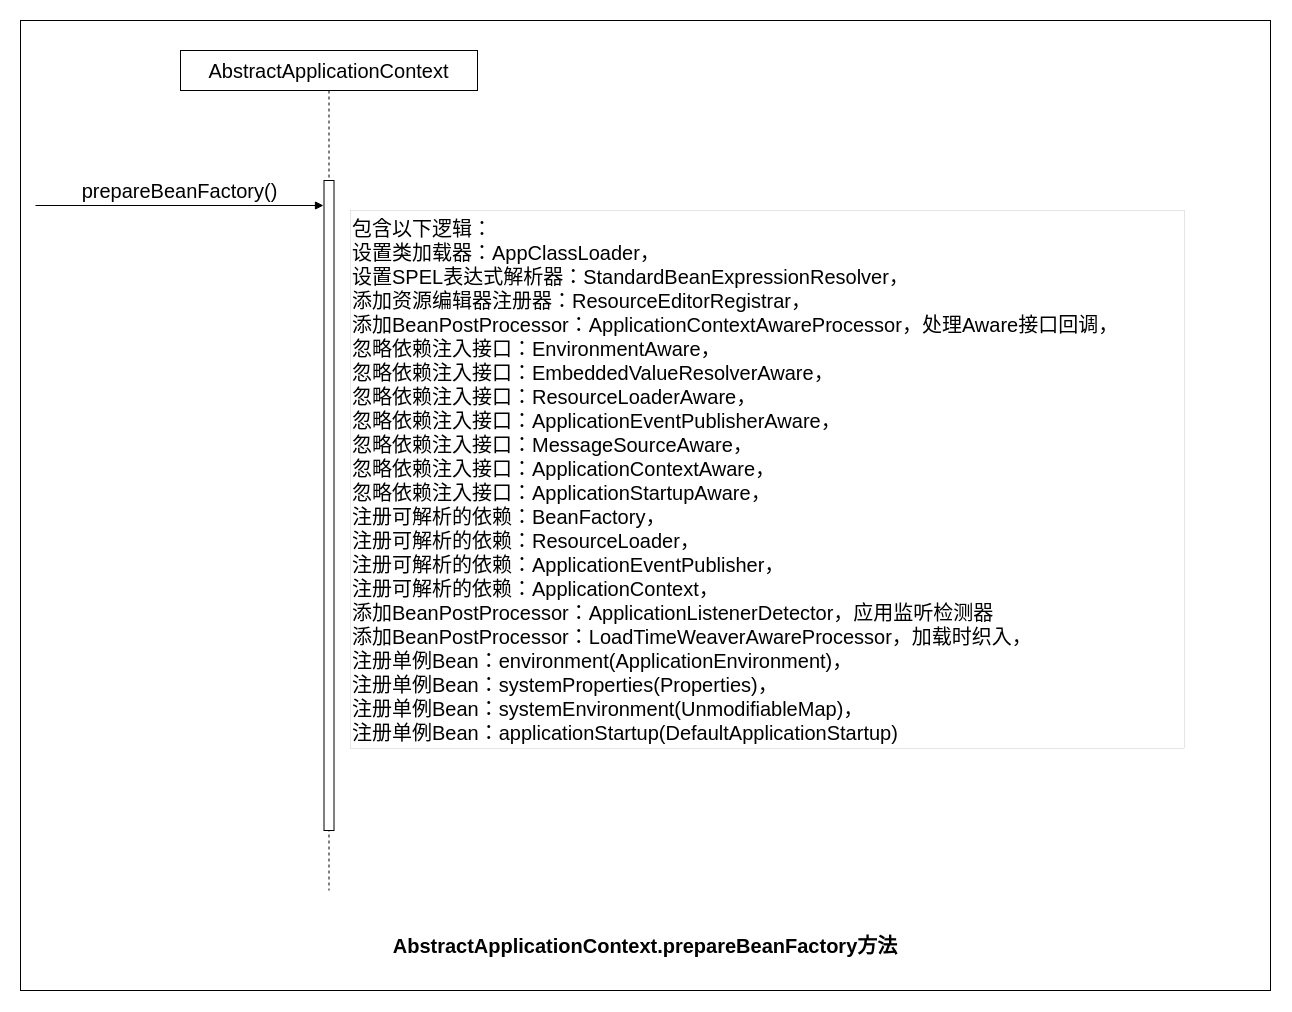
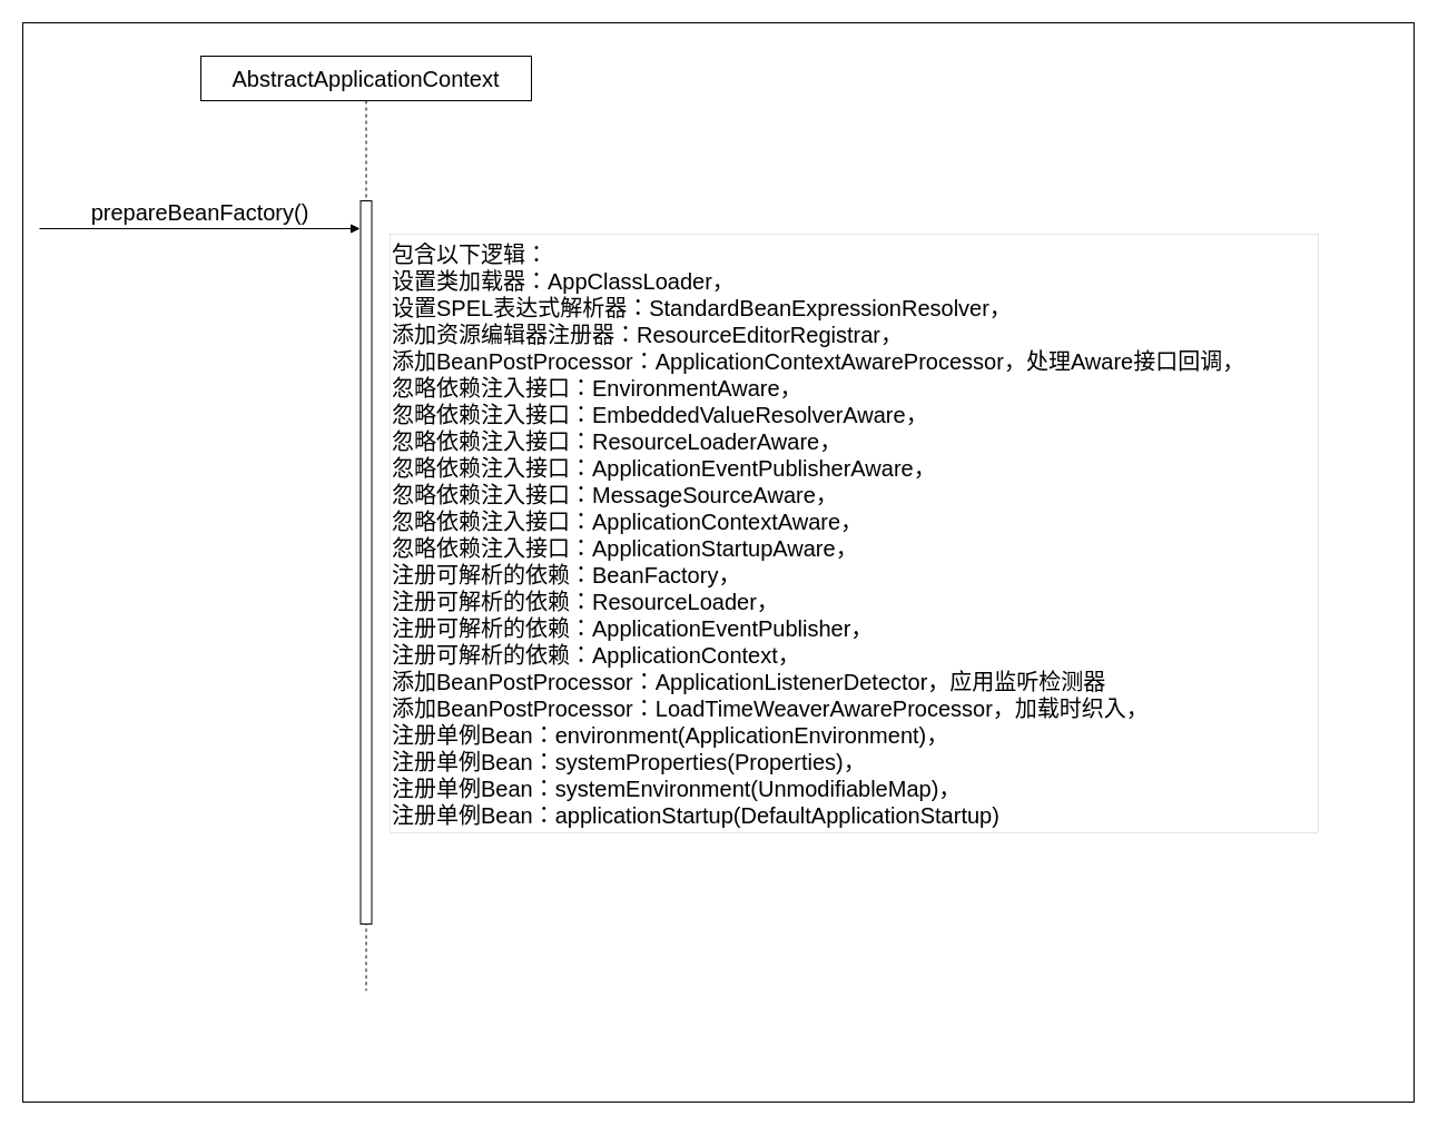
  <mxCell id="0" />
  <mxCell id="1" parent="0" />
  <mxCell id="2" value="" style="rounded=0;whiteSpace=wrap;html=1;fontSize=20;" parent="1" vertex="1"><mxGeometry x="20" y="20" width="1250" height="970" as="geometry" /></mxCell>
  <mxCell id="3" value="AbstractApplicationContext" style="shape=umlLifeline;whiteSpace=wrap;html=1;container=1;dropTarget=0;collapsible=0;recursiveResize=0;outlineConnect=0;portConstraint=eastwest;newEdgeStyle={&quot;curved&quot;:0,&quot;rounded&quot;:0};fontSize=20;fontStyle=0;points=[[0,0,0,0,5],[0,1,0,0,-5],[1,0,0,0,5],[1,1,0,0,-5]];perimeter=rectanglePerimeter;targetShapes=umlLifeline;participant=label;fontColor=default;" parent="1" vertex="1"><mxGeometry x="180" y="50" width="297" height="840" as="geometry" /></mxCell>
  <mxCell id="4" value="" style="html=1;points=[[0,0,0,0,5],[0,1,0,0,-5],[1,0,0,0,5],[1,1,0,0,-5]];perimeter=orthogonalPerimeter;outlineConnect=0;targetShapes=umlLifeline;portConstraint=eastwest;newEdgeStyle={&quot;curved&quot;:0,&quot;rounded&quot;:0};fontSize=20;" parent="3" vertex="1"><mxGeometry x="143.5" y="130" width="10" height="650" as="geometry" /></mxCell>
  <mxCell id="5" value="&lt;span style=&quot;text-align: left;&quot;&gt;prepareBeanFactory&lt;/span&gt;()" style="html=1;verticalAlign=bottom;endArrow=block;curved=0;rounded=0;entryX=0;entryY=0;entryDx=0;entryDy=5;fontSize=20;fontStyle=0;fontColor=#000000;" parent="1" edge="1"><mxGeometry relative="1" as="geometry"><mxPoint x="35" y="205" as="sourcePoint" /><mxPoint x="323" y="205" as="targetPoint" /></mxGeometry></mxCell>
- <mxCell id="6" value="AbstractApplicationContext.&lt;span style=&quot;text-align: left; text-wrap-mode: nowrap; background-color: rgb(255, 255, 255);&quot;&gt;prepareBeanFactory&lt;/span&gt;&lt;span style=&quot;background-color: transparent; color: light-dark(rgb(0, 0, 0), rgb(255, 255, 255));&quot;&gt;方法&lt;/span&gt;" style="text;html=1;whiteSpace=wrap;strokeColor=none;fillColor=none;align=center;verticalAlign=middle;rounded=0;fontSize=20;fontStyle=1" parent="1" vertex="1"><mxGeometry x="300" y="910" width="690" height="70" as="geometry" /></mxCell>
  <mxCell id="7" value="&lt;div&gt;包含以下逻辑：&lt;/div&gt;&lt;div&gt;设置类加载器：AppClassLoader，&lt;/div&gt;&lt;div&gt;设置SPEL表达式解析器：StandardBeanExpressionResolver，&lt;/div&gt;&lt;div&gt;添加资源编辑器注册器：ResourceEditorRegistrar，&lt;/div&gt;&lt;div&gt;添加&lt;span style=&quot;background-color: transparent; color: light-dark(rgb(0, 0, 0), rgb(255, 255, 255));&quot;&gt;BeanPostProcessor：&lt;/span&gt;&lt;span style=&quot;background-color: transparent; color: light-dark(rgb(0, 0, 0), rgb(255, 255, 255));&quot;&gt;ApplicationContextAwareProcessor，处理Aware接口回调，&lt;/span&gt;&lt;/div&gt;&lt;div&gt;忽略依赖注入接口：EnvironmentAware，&lt;/div&gt;&lt;div&gt;忽略依赖注入接口：EmbeddedValueResolverAware，&lt;/div&gt;&lt;div&gt;忽略依赖注入接口：ResourceLoaderAware，&lt;/div&gt;&lt;div&gt;忽略依赖注入接口：ApplicationEventPublisherAware，&lt;/div&gt;&lt;div&gt;忽略依赖注入接口：MessageSourceAware，&lt;/div&gt;&lt;div&gt;忽略依赖注入接口：ApplicationContextAware，&lt;/div&gt;&lt;div&gt;忽略依赖注入接口：ApplicationStartupAware，&lt;/div&gt;&lt;div&gt;注册可解析的依赖：BeanFactory，&lt;/div&gt;&lt;div&gt;注册可解析的依赖：ResourceLoader，&lt;/div&gt;&lt;div&gt;注册可解析的依赖：ApplicationEventPublisher，&lt;/div&gt;&lt;div&gt;注册可解析的依赖：ApplicationContext，&lt;/div&gt;&lt;div&gt;添加&lt;span style=&quot;background-color: transparent; color: light-dark(rgb(0, 0, 0), rgb(255, 255, 255));&quot;&gt;BeanPostProcessor：&lt;/span&gt;&lt;span style=&quot;background-color: transparent; color: light-dark(rgb(0, 0, 0), rgb(255, 255, 255));&quot;&gt;ApplicationListenerDetector，&lt;/span&gt;&lt;span style=&quot;background-color: transparent;&quot;&gt;应用监听检测器&lt;/span&gt;&lt;/div&gt;&lt;div&gt;添加&lt;span style=&quot;color: light-dark(rgb(0, 0, 0), rgb(255, 255, 255)); background-color: transparent;&quot;&gt;BeanPostProcessor：&lt;/span&gt;&lt;span style=&quot;background-color: transparent;&quot;&gt;LoadTimeWeaverAwareProcessor，加载时织入，&lt;/span&gt;&lt;span style=&quot;background-color: transparent; color: light-dark(rgb(0, 0, 0), rgb(255, 255, 255));&quot;&gt;&lt;/span&gt;&lt;/div&gt;&lt;div&gt;&lt;span style=&quot;background-color: transparent;&quot;&gt;注册单例Bean：&lt;/span&gt;&lt;span style=&quot;background-color: transparent;&quot;&gt;environment(&lt;/span&gt;&lt;span style=&quot;background-color: transparent;&quot;&gt;ApplicationEnvironment&lt;/span&gt;&lt;span style=&quot;background-color: transparent; color: light-dark(rgb(0, 0, 0), rgb(255, 255, 255));&quot;&gt;)，&lt;/span&gt;&lt;/div&gt;&lt;div&gt;&lt;span style=&quot;background-color: transparent;&quot;&gt;注册单例Bean：&lt;/span&gt;&lt;span style=&quot;background-color: transparent;&quot;&gt;systemProperties(&lt;/span&gt;&lt;span style=&quot;background-color: transparent;&quot;&gt;Properties&lt;/span&gt;&lt;span style=&quot;background-color: transparent; color: light-dark(rgb(0, 0, 0), rgb(255, 255, 255));&quot;&gt;)，&lt;/span&gt;&lt;/div&gt;&lt;div&gt;&lt;span style=&quot;background-color: transparent;&quot;&gt;注册单例Bean：&lt;/span&gt;&lt;span style=&quot;background-color: transparent;&quot;&gt;systemEnvironment(UnmodifiableMap)，&lt;/span&gt;&lt;/div&gt;&lt;div&gt;&lt;span style=&quot;background-color: transparent;&quot;&gt;注册单例Bean：&lt;/span&gt;&lt;span style=&quot;background-color: transparent;&quot;&gt;applicationStartup(&lt;/span&gt;&lt;span style=&quot;background-color: transparent;&quot;&gt;DefaultApplicationStartup&lt;/span&gt;&lt;span style=&quot;background-color: transparent; color: light-dark(rgb(0, 0, 0), rgb(255, 255, 255));&quot;&gt;)&lt;/span&gt;&lt;/div&gt;" style="html=1;whiteSpace=wrap;fontSize=20;strokeWidth=0;align=left;verticalAlign=top;" vertex="1" parent="1"><mxGeometry x="350" y="210" width="834.28" height="538" as="geometry" /></mxCell>
